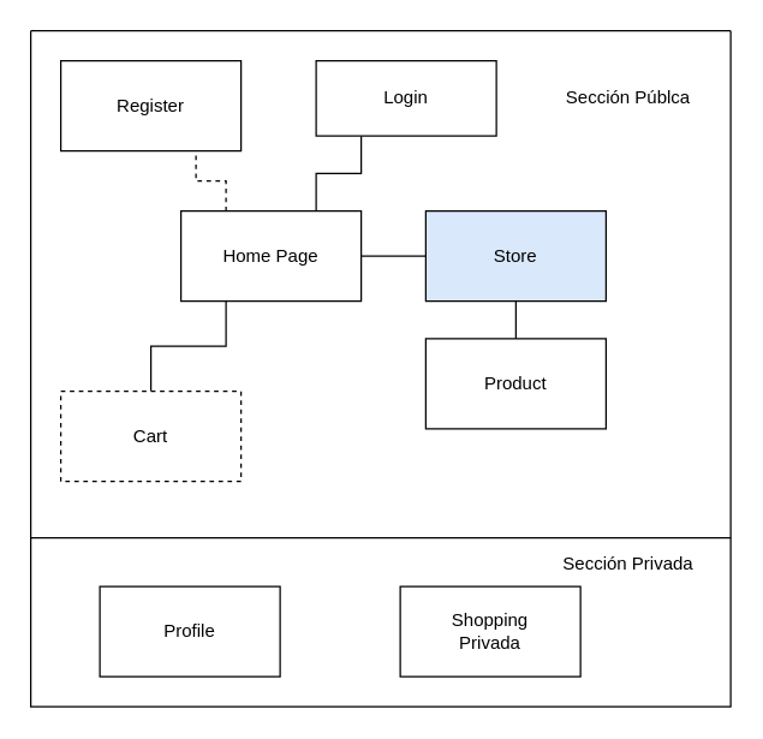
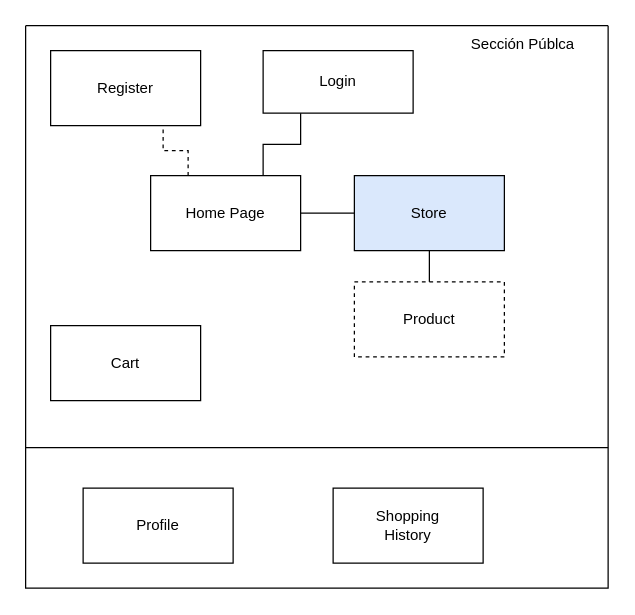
  <mxCell id="0" />
  <mxCell id="1" parent="0" />
  <mxCell id="2" value="" style="swimlane;startSize=0;" vertex="1" parent="1"><mxGeometry x="20" y="20" width="466" height="450" as="geometry"><mxRectangle x="34" y="20" width="50" height="40" as="alternateBounds" /></mxGeometry></mxCell>
  <mxCell id="3" value="" style="edgeStyle=orthogonalEdgeStyle;rounded=0;orthogonalLoop=1;jettySize=auto;html=1;exitX=0.25;exitY=0;exitDx=0;exitDy=0;endArrow=none;endFill=0;entryX=0.75;entryY=1;entryDx=0;entryDy=0;dashed=1;" edge="1" parent="2" source="7" target="8"><mxGeometry relative="1" as="geometry" /></mxCell>
  <mxCell id="4" value="" style="edgeStyle=orthogonalEdgeStyle;rounded=0;orthogonalLoop=1;jettySize=auto;html=1;exitX=0.75;exitY=0;exitDx=0;exitDy=0;endArrow=none;endFill=0;entryX=0.25;entryY=1;entryDx=0;entryDy=0;" edge="1" parent="2" source="7" target="9"><mxGeometry relative="1" as="geometry" /></mxCell>
- <mxCell id="5" value="" style="edgeStyle=orthogonalEdgeStyle;rounded=0;orthogonalLoop=1;jettySize=auto;html=1;entryX=0.5;entryY=0;entryDx=0;entryDy=0;endArrow=none;endFill=0;exitX=0.25;exitY=1;exitDx=0;exitDy=0;" edge="1" parent="2" source="7" target="10"><mxGeometry relative="1" as="geometry" /></mxCell>
  <mxCell id="6" value="" style="edgeStyle=orthogonalEdgeStyle;rounded=0;orthogonalLoop=1;jettySize=auto;html=1;exitX=1;exitY=0.5;exitDx=0;exitDy=0;endArrow=none;endFill=0;" edge="1" parent="2" source="7" target="12"><mxGeometry relative="1" as="geometry" /></mxCell>
  <mxCell id="7" value="Home Page" style="rounded=0;whiteSpace=wrap;html=1;" vertex="1" parent="2"><mxGeometry x="100" y="120" width="120" height="60" as="geometry" /></mxCell>
  <mxCell id="8" value="Register" style="rounded=0;whiteSpace=wrap;html=1;" vertex="1" parent="2"><mxGeometry x="20" y="20" width="120" height="60" as="geometry" /></mxCell>
  <mxCell id="9" value="Login" style="whiteSpace=wrap;html=1;rounded=0;" vertex="1" parent="2"><mxGeometry x="190" y="20" width="120" height="50" as="geometry" /></mxCell>
- <mxCell id="10" value="Cart" style="rounded=0;whiteSpace=wrap;html=1;dashed=1;" vertex="1" parent="2"><mxGeometry x="20" y="240" width="120" height="60" as="geometry" /></mxCell>
+ <mxCell id="10" value="Cart" style="rounded=0;whiteSpace=wrap;html=1;" vertex="1" parent="2"><mxGeometry x="20" y="240" width="120" height="60" as="geometry" /></mxCell>
  <mxCell id="11" value="" style="edgeStyle=orthogonalEdgeStyle;rounded=0;orthogonalLoop=1;jettySize=auto;html=1;endArrow=none;endFill=0;" edge="1" parent="2" source="12" target="13"><mxGeometry relative="1" as="geometry" /></mxCell>
  <mxCell id="12" value="Store" style="rounded=0;whiteSpace=wrap;html=1;fillColor=#dae8fc;" vertex="1" parent="2"><mxGeometry x="263" y="120" width="120" height="60" as="geometry" /></mxCell>
- <mxCell id="13" value="Product" style="rounded=0;whiteSpace=wrap;html=1;" vertex="1" parent="2"><mxGeometry x="263" y="205" width="120" height="60" as="geometry" /></mxCell>
+ <mxCell id="13" value="Product" style="rounded=0;whiteSpace=wrap;html=1;dashed=1;" vertex="1" parent="2"><mxGeometry x="263" y="205" width="120" height="60" as="geometry" /></mxCell>
  <mxCell id="14" value="Profile" style="rounded=0;whiteSpace=wrap;html=1;" vertex="1" parent="2"><mxGeometry x="46" y="370" width="120" height="60" as="geometry" /></mxCell>
- <mxCell id="15" value="Shopping&lt;br&gt;Privada" style="rounded=0;whiteSpace=wrap;html=1;" vertex="1" parent="2"><mxGeometry x="246" y="370" width="120" height="60" as="geometry" /></mxCell>
- <mxCell id="16" value="Sección Públca" style="text;strokeColor=none;align=center;fillColor=none;html=1;verticalAlign=middle;whiteSpace=wrap;rounded=0;" vertex="1" parent="2"><mxGeometry x="346" y="30" width="104" height="30" as="geometry" /></mxCell>
- <mxCell id="17" value="Sección Privada" style="text;strokeColor=none;align=center;fillColor=none;html=1;verticalAlign=middle;whiteSpace=wrap;rounded=0;" vertex="1" parent="2"><mxGeometry x="346" y="340" width="104" height="30" as="geometry" /></mxCell>
+ <mxCell id="15" value="Shopping&lt;br&gt;History" style="rounded=0;whiteSpace=wrap;html=1;" vertex="1" parent="2"><mxGeometry x="246" y="370" width="120" height="60" as="geometry" /></mxCell>
+ <mxCell id="16" value="Sección Públca" style="text;strokeColor=none;align=center;fillColor=none;html=1;verticalAlign=middle;whiteSpace=wrap;rounded=0;" vertex="1" parent="2"><mxGeometry x="346" width="104" height="30" as="geometry" /></mxCell>
  <mxCell id="18" value="" style="endArrow=none;html=1;rounded=0;exitX=0;exitY=0.75;exitDx=0;exitDy=0;entryX=1;entryY=0.75;entryDx=0;entryDy=0;" edge="1" parent="1" source="2" target="2"><mxGeometry width="50" height="50" relative="1" as="geometry"><mxPoint x="376" y="410" as="sourcePoint" /><mxPoint x="426" y="360" as="targetPoint" /><Array as="points" /></mxGeometry></mxCell>
